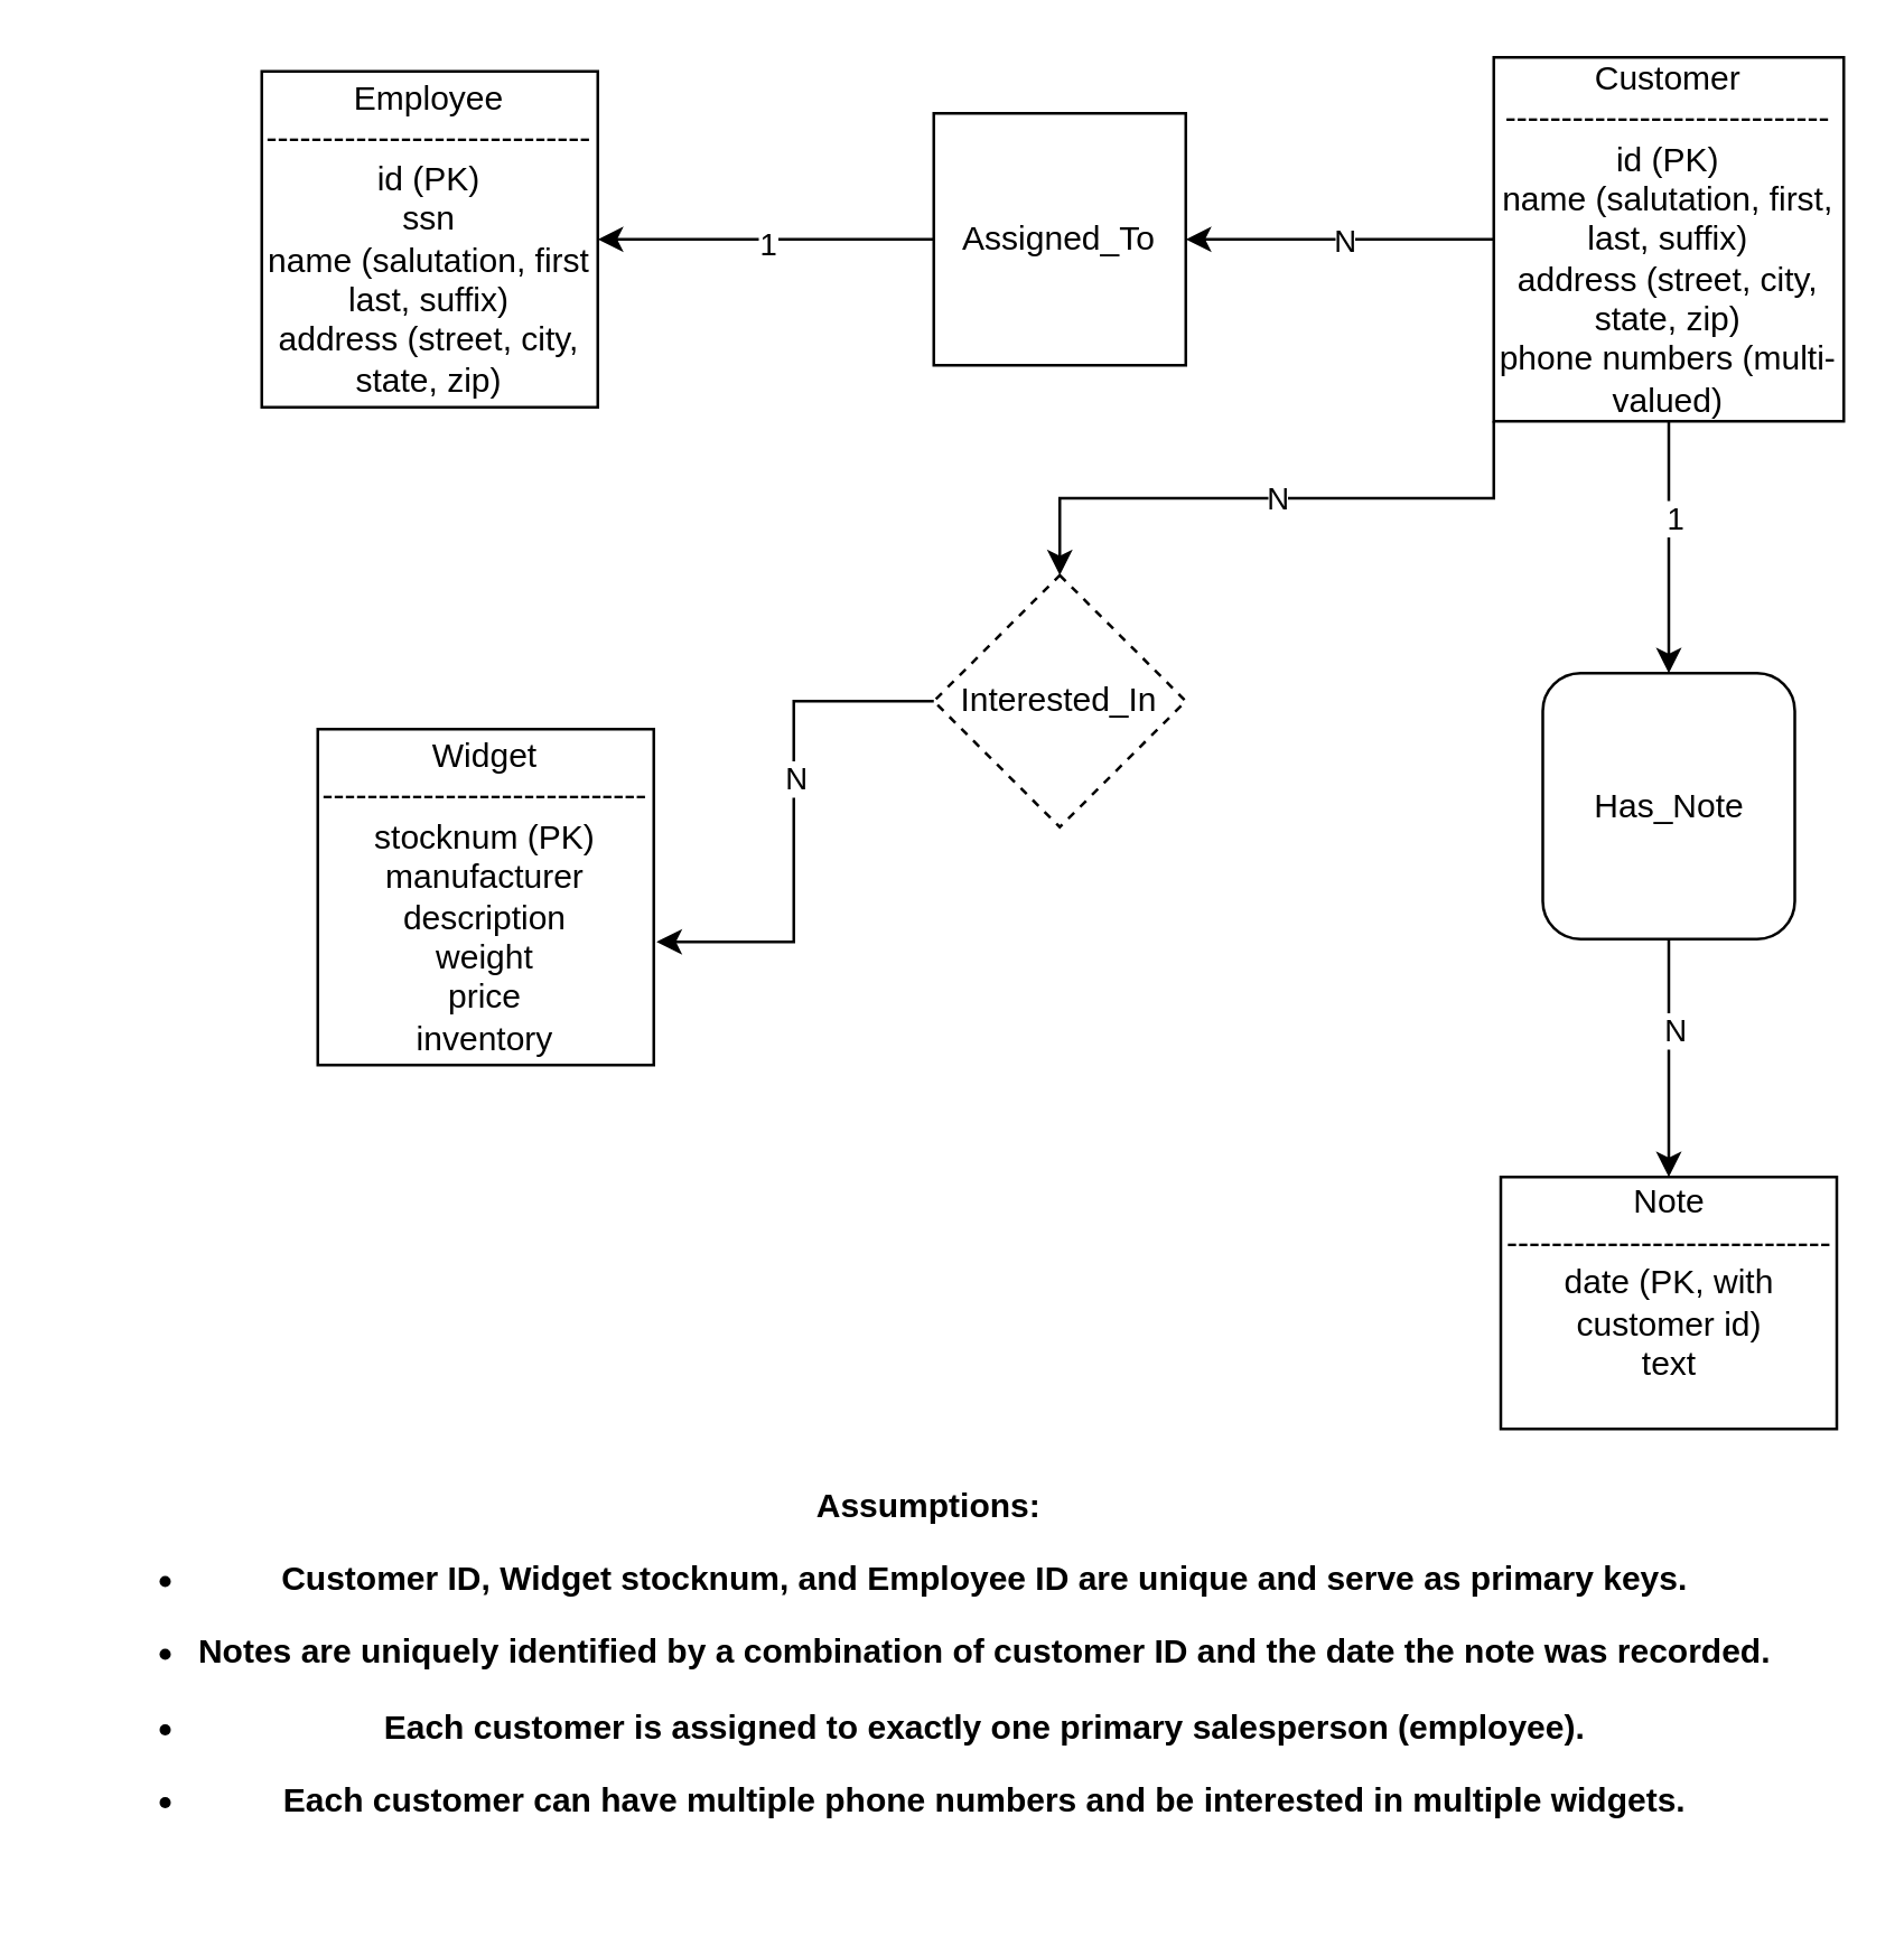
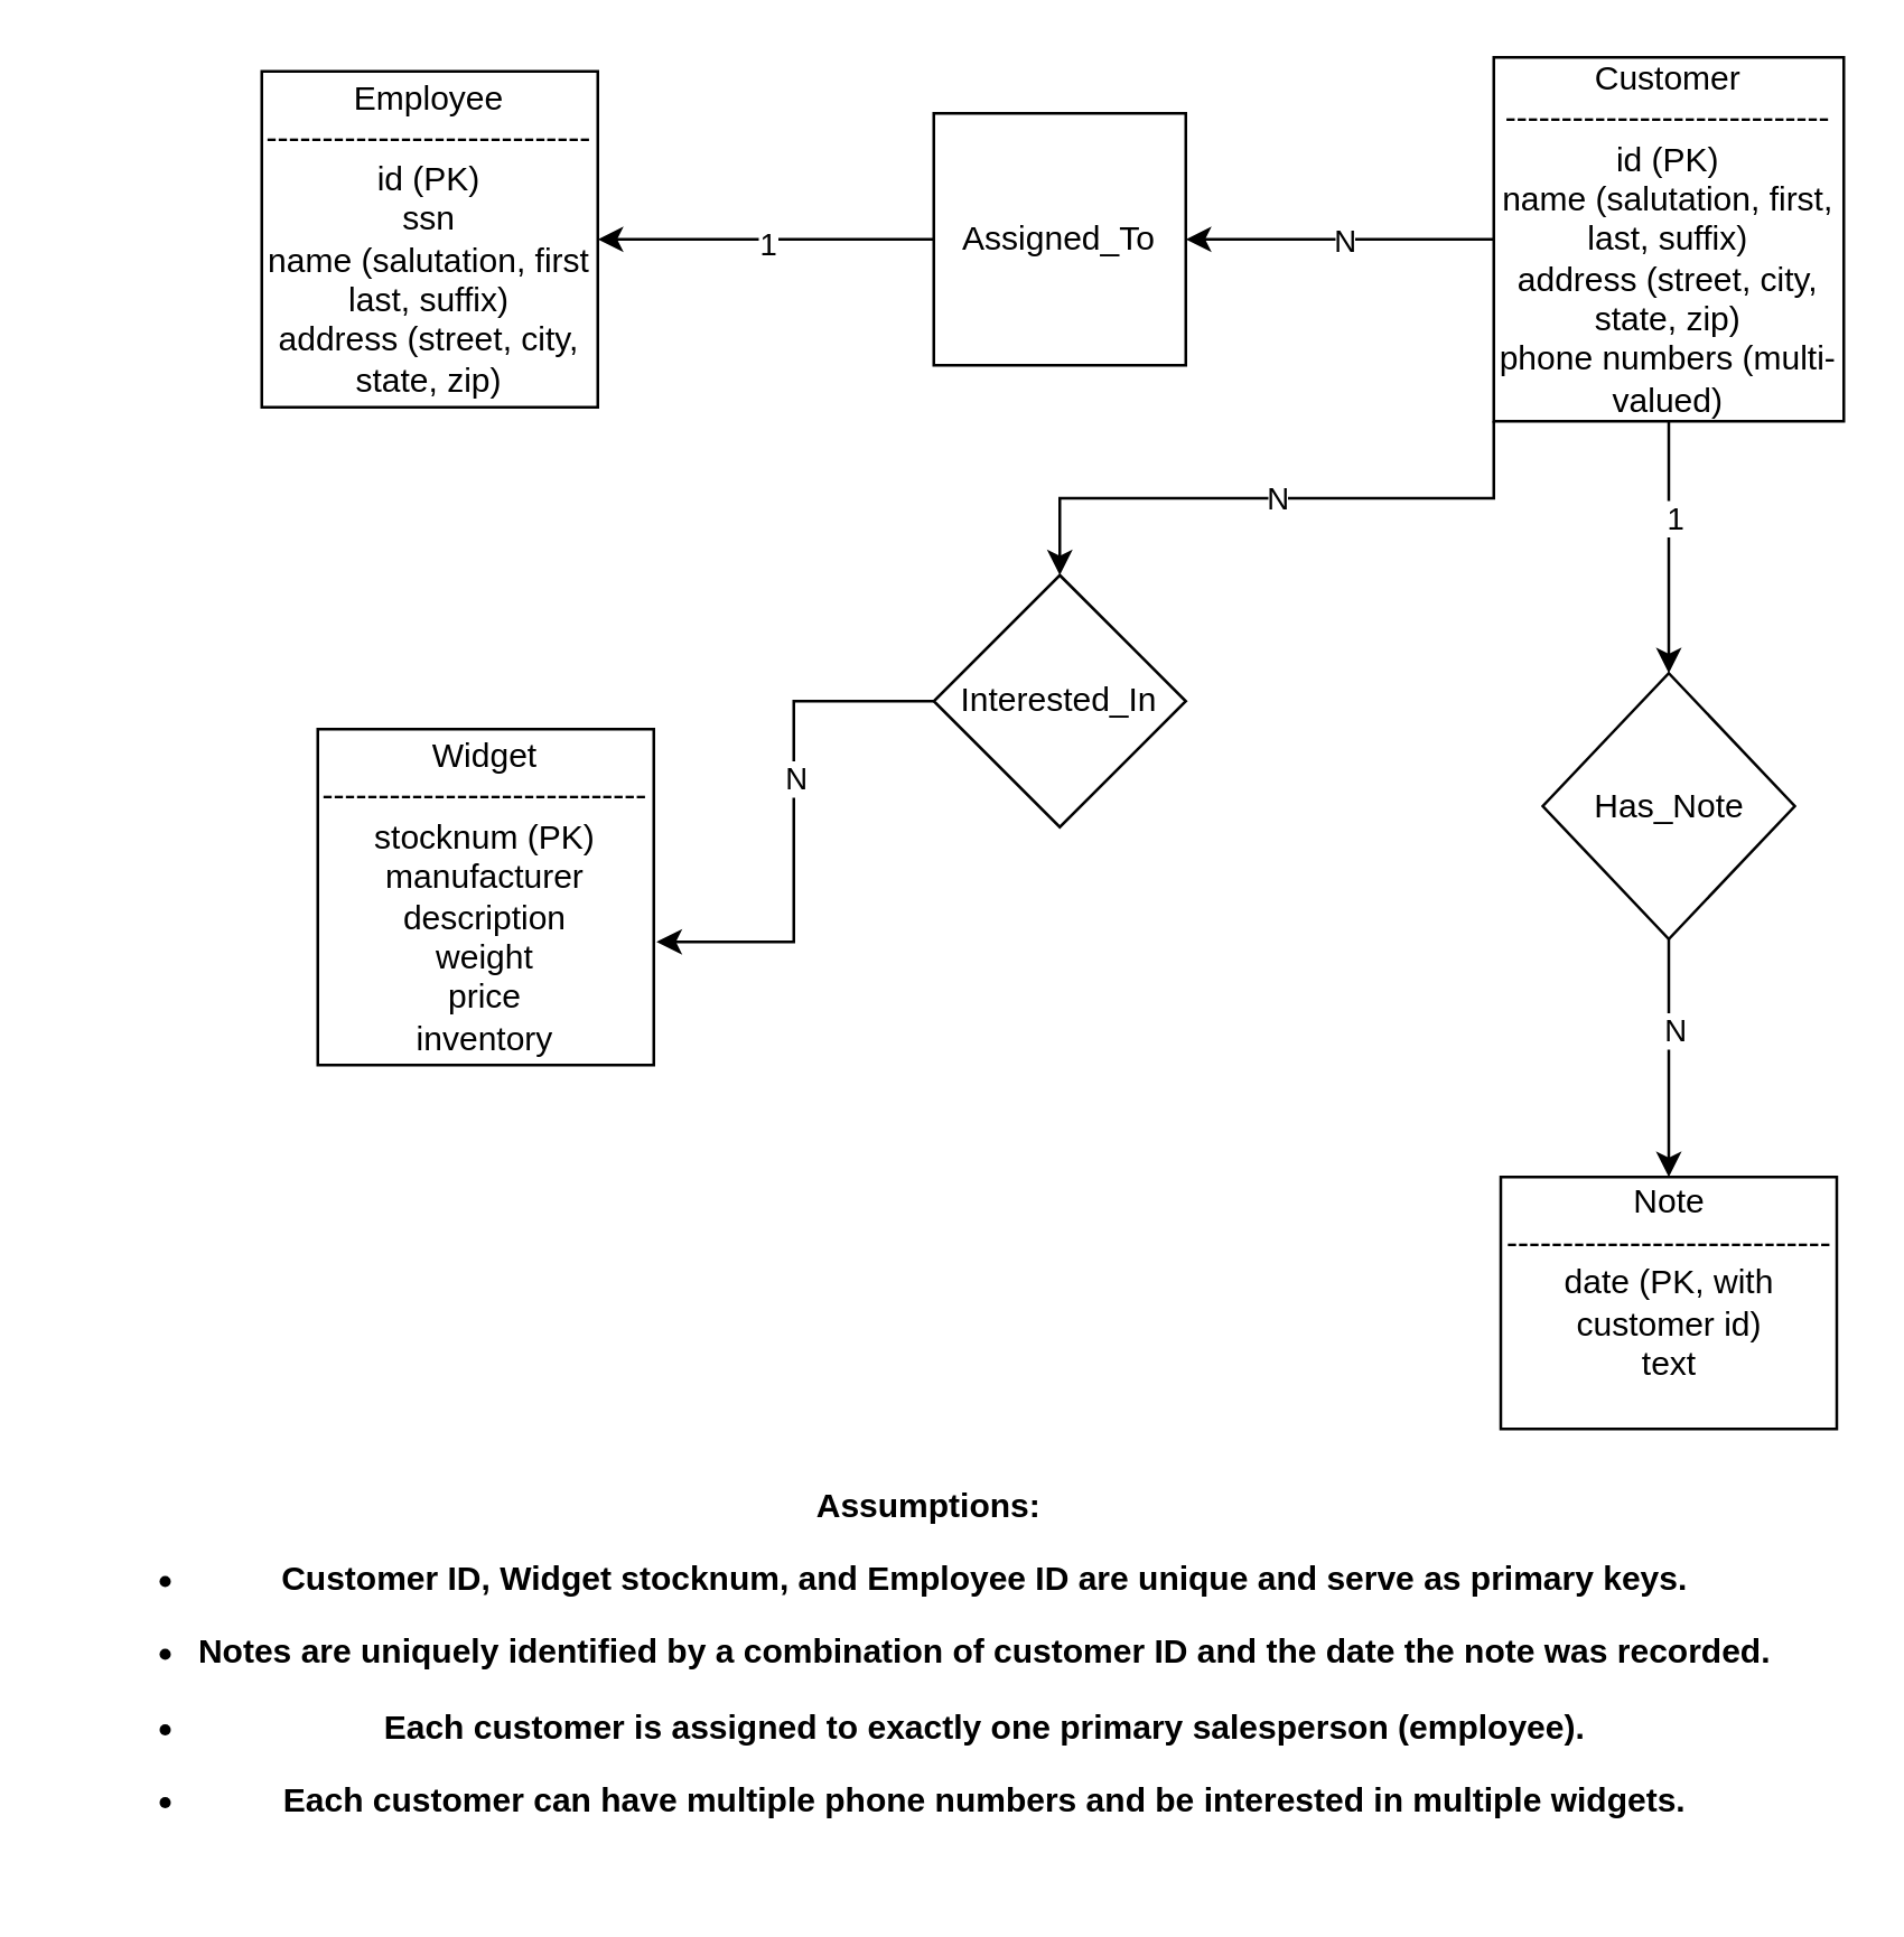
  <mxCell id="0" />
  <mxCell id="1" parent="0" />
  <mxCell id="2" value="Widget&lt;br&gt;-----------------------------&lt;br&gt;stocknum (PK)&lt;br&gt;manufacturer&lt;br&gt;description&lt;br&gt;weight&lt;br&gt;price&lt;br&gt;inventory" style="rounded=0;whiteSpace=wrap;html=1;" parent="1" vertex="1"><mxGeometry x="113" y="260" width="120" height="120" as="geometry" /></mxCell>
  <mxCell id="3" value="Note&lt;br&gt;-----------------------------&lt;br&gt;date (PK, &lt;font style=&quot;color: light-dark(rgb(0, 0, 0), rgb(0, 0, 255));&quot;&gt;with &lt;/font&gt;customer id)&lt;br&gt;text&lt;br&gt;&lt;div&gt;&lt;br&gt;&lt;/div&gt;" style="rounded=0;whiteSpace=wrap;html=1;" parent="1" vertex="1"><mxGeometry x="535.5" y="420" width="120" height="90" as="geometry" /></mxCell>
  <mxCell id="4" style="edgeStyle=orthogonalEdgeStyle;rounded=0;orthogonalLoop=1;jettySize=auto;html=1;entryX=1;entryY=0.5;entryDx=0;entryDy=0;" parent="1" source="10" target="15" edge="1"><mxGeometry relative="1" as="geometry" /></mxCell>
  <mxCell id="5" value="N" style="edgeLabel;html=1;align=center;verticalAlign=middle;resizable=0;points=[];" parent="4" vertex="1" connectable="0"><mxGeometry x="-0.018" relative="1" as="geometry"><mxPoint as="offset" /></mxGeometry></mxCell>
  <mxCell id="6" style="edgeStyle=orthogonalEdgeStyle;rounded=0;orthogonalLoop=1;jettySize=auto;html=1;exitX=0;exitY=1;exitDx=0;exitDy=0;" parent="1" source="10" target="12" edge="1"><mxGeometry relative="1" as="geometry" /></mxCell>
  <mxCell id="7" value="N" style="edgeLabel;html=1;align=center;verticalAlign=middle;resizable=0;points=[];" parent="6" vertex="1" connectable="0"><mxGeometry x="0.005" relative="1" as="geometry"><mxPoint x="1" as="offset" /></mxGeometry></mxCell>
  <mxCell id="8" style="edgeStyle=orthogonalEdgeStyle;rounded=0;orthogonalLoop=1;jettySize=auto;html=1;exitX=0.5;exitY=1;exitDx=0;exitDy=0;entryX=0.5;entryY=0;entryDx=0;entryDy=0;" parent="1" source="10" target="18" edge="1"><mxGeometry relative="1" as="geometry" /></mxCell>
  <mxCell id="9" value="1" style="edgeLabel;html=1;align=center;verticalAlign=middle;resizable=0;points=[];" parent="8" vertex="1" connectable="0"><mxGeometry x="-0.24" y="2" relative="1" as="geometry"><mxPoint as="offset" /></mxGeometry></mxCell>
  <mxCell id="10" value="Customer&lt;br&gt;-----------------------------&lt;br&gt;id (PK)&lt;br&gt;name (salutation, first, last, suffix)&lt;br&gt;address (street, city, state, zip)&lt;br&gt;phone numbers (multi-valued)" style="rounded=0;whiteSpace=wrap;html=1;" parent="1" vertex="1"><mxGeometry x="533" y="20" width="125" height="130" as="geometry" /></mxCell>
  <mxCell id="11" value="Employee&lt;br&gt;-----------------------------&lt;br&gt;id (PK)&lt;br&gt;ssn&lt;br&gt;name (salutation, first last, suffix)&lt;br&gt;address (street, city, state, zip)" style="rounded=0;whiteSpace=wrap;html=1;" parent="1" vertex="1"><mxGeometry x="93" y="25" width="120" height="120" as="geometry" /></mxCell>
- <mxCell id="12" value="Interested_In" style="rhombus;whiteSpace=wrap;html=1;dashed=1;" parent="1" vertex="1"><mxGeometry x="333" y="205" width="90" height="90" as="geometry" /></mxCell>
+ <mxCell id="12" value="Interested_In" style="rhombus;whiteSpace=wrap;html=1;" parent="1" vertex="1"><mxGeometry x="333" y="205" width="90" height="90" as="geometry" /></mxCell>
  <mxCell id="13" style="edgeStyle=orthogonalEdgeStyle;rounded=0;orthogonalLoop=1;jettySize=auto;html=1;exitX=0;exitY=0.5;exitDx=0;exitDy=0;entryX=1;entryY=0.5;entryDx=0;entryDy=0;" parent="1" source="15" target="11" edge="1"><mxGeometry relative="1" as="geometry"><Array as="points"><mxPoint x="223" y="85" /></Array></mxGeometry></mxCell>
  <mxCell id="14" value="1" style="edgeLabel;html=1;align=center;verticalAlign=middle;resizable=0;points=[];" parent="13" vertex="1" connectable="0"><mxGeometry y="1" relative="1" as="geometry"><mxPoint as="offset" /></mxGeometry></mxCell>
  <mxCell id="15" value="Assigned_To" style="whiteSpace=wrap;html=1;rounded=0;" parent="1" vertex="1"><mxGeometry x="333" y="40" width="90" height="90" as="geometry" /></mxCell>
  <mxCell id="16" style="edgeStyle=orthogonalEdgeStyle;rounded=0;orthogonalLoop=1;jettySize=auto;html=1;" parent="1" source="18" target="3" edge="1"><mxGeometry relative="1" as="geometry" /></mxCell>
  <mxCell id="17" value="N" style="edgeLabel;html=1;align=center;verticalAlign=middle;resizable=0;points=[];" parent="16" vertex="1" connectable="0"><mxGeometry x="-0.247" y="2" relative="1" as="geometry"><mxPoint as="offset" /></mxGeometry></mxCell>
- <mxCell id="18" value="Has_Note" style="whiteSpace=wrap;html=1;rounded=1;" parent="1" vertex="1"><mxGeometry x="550.5" y="240" width="90" height="95" as="geometry" /></mxCell>
+ <mxCell id="18" value="Has_Note" style="rhombus;whiteSpace=wrap;html=1;" parent="1" vertex="1"><mxGeometry x="550.5" y="240" width="90" height="95" as="geometry" /></mxCell>
  <mxCell id="19" style="edgeStyle=orthogonalEdgeStyle;rounded=0;orthogonalLoop=1;jettySize=auto;html=1;entryX=1.008;entryY=0.633;entryDx=0;entryDy=0;entryPerimeter=0;" parent="1" source="12" target="2" edge="1"><mxGeometry relative="1" as="geometry" /></mxCell>
  <mxCell id="20" value="N" style="edgeLabel;html=1;align=center;verticalAlign=middle;resizable=0;points=[];" parent="19" vertex="1" connectable="0"><mxGeometry x="-0.168" relative="1" as="geometry"><mxPoint as="offset" /></mxGeometry></mxCell>
  <mxCell id="21" value="&lt;p class=&quot;&quot; data-end=&quot;1666&quot; data-start=&quot;1648&quot;&gt;&lt;strong data-end=&quot;1664&quot; data-start=&quot;1648&quot;&gt;&lt;font style=&quot;color: light-dark(rgb(0, 0, 0), rgb(0, 0, 0));&quot;&gt;Assumptions:&lt;/font&gt;&lt;/strong&gt;&lt;/p&gt;&lt;ul data-end=&quot;2028&quot; data-start=&quot;1669&quot;&gt;&lt;li class=&quot;&quot; data-end=&quot;1756&quot; data-start=&quot;1669&quot;&gt;&lt;p class=&quot;&quot; data-end=&quot;1756&quot; data-start=&quot;1671&quot;&gt;&lt;font style=&quot;color: light-dark(rgb(0, 0, 0), rgb(0, 0, 0));&quot;&gt;&lt;b&gt;Customer ID, Widget stocknum, and Employee ID are unique and serve as primary keys.&lt;/b&gt;&lt;/font&gt;&lt;/p&gt;&lt;/li&gt;&lt;li class=&quot;&quot; data-end=&quot;1860&quot; data-start=&quot;1759&quot;&gt;&lt;p class=&quot;&quot; data-end=&quot;1860&quot; data-start=&quot;1761&quot;&gt;&lt;font style=&quot;color: light-dark(rgb(0, 0, 0), rgb(0, 0, 0));&quot;&gt;&lt;b&gt;Notes are uniquely identified by a combination of customer ID and the date the note was recorded.&lt;/b&gt;&lt;/font&gt;&lt;/p&gt;&lt;/li&gt;&lt;li class=&quot;&quot; data-end=&quot;1939&quot; data-start=&quot;1863&quot;&gt;&lt;p class=&quot;&quot; data-end=&quot;1939&quot; data-start=&quot;1865&quot;&gt;&lt;font style=&quot;color: light-dark(rgb(0, 0, 0), rgb(0, 0, 0));&quot;&gt;&lt;b&gt;Each customer is assigned to exactly one primary salesperson (employee).&lt;/b&gt;&lt;/font&gt;&lt;/p&gt;&lt;/li&gt;&lt;li class=&quot;&quot; data-end=&quot;2028&quot; data-start=&quot;1942&quot;&gt;&lt;p class=&quot;&quot; data-end=&quot;2028&quot; data-start=&quot;1944&quot;&gt;&lt;font style=&quot;color: light-dark(rgb(0, 0, 0), rgb(0, 0, 0));&quot;&gt;&lt;b&gt;Each customer can have multiple phone numbers and be interested in multiple widgets.&lt;/b&gt;&lt;/font&gt;&lt;/p&gt;&lt;/li&gt;&lt;/ul&gt;" style="text;html=1;align=center;verticalAlign=middle;resizable=0;points=[];autosize=1;" parent="1" vertex="1"><mxGeometry x="20.5" y="510" width="620" height="160" as="geometry" /></mxCell>
